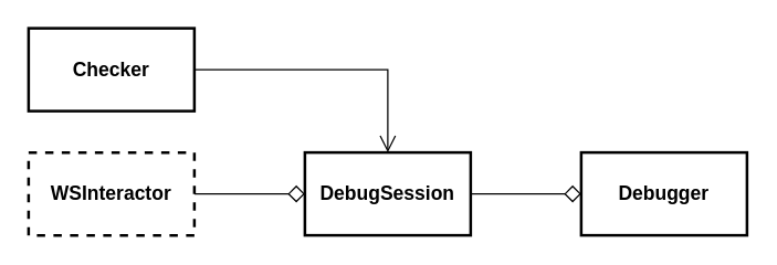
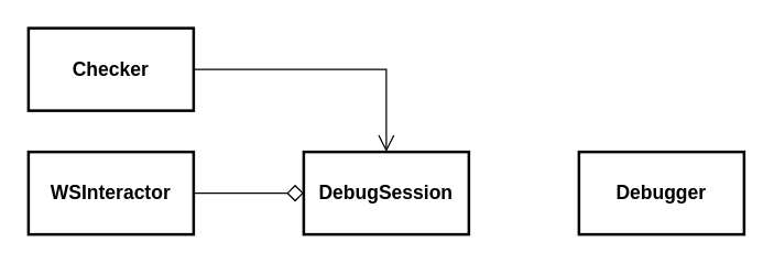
  <mxCell id="0" />
  <mxCell id="1" parent="0" />
  <mxCell id="2" value="" style="edgeStyle=orthogonalEdgeStyle;rounded=0;orthogonalLoop=1;jettySize=auto;html=1;fontSize=14;endArrow=diamond;endFill=0;endSize=10;" edge="1" parent="1" source="3" target="5"><mxGeometry relative="1" as="geometry" /></mxCell>
- <mxCell id="3" value="&lt;b&gt;&lt;font style=&quot;font-size: 14px&quot;&gt;WSInteractor&lt;/font&gt;&lt;/b&gt;" style="rounded=0;whiteSpace=wrap;html=1;strokeWidth=2;dashed=1;" vertex="1" parent="1"><mxGeometry x="20" y="110" width="120" height="60" as="geometry" /></mxCell>
- <mxCell id="4" value="" style="edgeStyle=orthogonalEdgeStyle;rounded=0;orthogonalLoop=1;jettySize=auto;html=1;fontSize=14;endArrow=diamond;endFill=0;endSize=10;" edge="1" parent="1" source="5" target="6"><mxGeometry relative="1" as="geometry" /></mxCell>
+ <mxCell id="3" value="&lt;b&gt;&lt;font style=&quot;font-size: 14px&quot;&gt;WSInteractor&lt;/font&gt;&lt;/b&gt;" style="rounded=0;whiteSpace=wrap;html=1;strokeWidth=2;" vertex="1" parent="1"><mxGeometry x="20" y="110" width="120" height="60" as="geometry" /></mxCell>
  <mxCell id="5" value="&lt;b&gt;&lt;font style=&quot;font-size: 14px&quot;&gt;DebugSession&lt;/font&gt;&lt;/b&gt;" style="rounded=0;whiteSpace=wrap;html=1;strokeWidth=2;" vertex="1" parent="1"><mxGeometry x="220" y="110" width="120" height="60" as="geometry" /></mxCell>
  <mxCell id="6" value="&lt;b&gt;&lt;font style=&quot;font-size: 14px&quot;&gt;Debugger&lt;/font&gt;&lt;/b&gt;" style="rounded=0;whiteSpace=wrap;html=1;strokeWidth=2;" vertex="1" parent="1"><mxGeometry x="420" y="110" width="120" height="60" as="geometry" /></mxCell>
  <mxCell id="7" value="" style="edgeStyle=orthogonalEdgeStyle;rounded=0;orthogonalLoop=1;jettySize=auto;html=1;fontSize=14;endArrow=open;endFill=0;endSize=10;" edge="1" parent="1" source="8" target="5"><mxGeometry relative="1" as="geometry" /></mxCell>
  <mxCell id="8" value="&lt;b&gt;&lt;font style=&quot;font-size: 14px&quot;&gt;Checker&lt;br&gt;&lt;/font&gt;&lt;/b&gt;" style="rounded=0;whiteSpace=wrap;html=1;strokeWidth=2;" vertex="1" parent="1"><mxGeometry x="20" y="20" width="120" height="60" as="geometry" /></mxCell>
